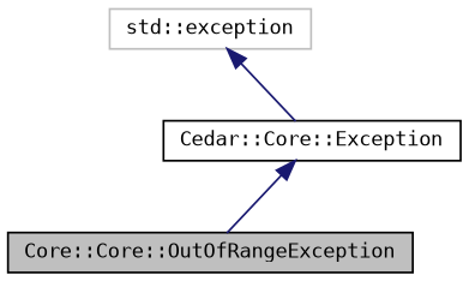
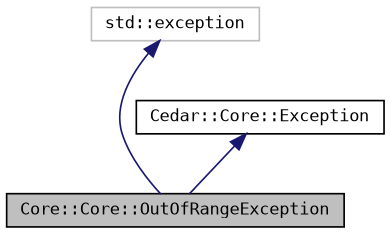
  digraph {
    fontname="DejaVu Sans Mono"
    node [color=black fillcolor=white fontname="DejaVu Sans Mono" fontsize=10 shape=record style=filled]
    edge [color=midnightblue dir=back fontname="DejaVu Sans Mono" fontsize=10 labelfontname=Helvetica labelfontsize=10 style=solid]
    n1 [fillcolor=grey75 fontcolor=black height=0.2 label="Core::Core::OutOfRangeException" width=0.4]
    n2 [height=0.2 label="Cedar::Core::Exception" width=0.4]
    n3 [color=grey75 height=0.2 label="std::exception" width=0.4]
    n2 -> n1
-   n3 -> n2
+   n3 -> n1
  }
